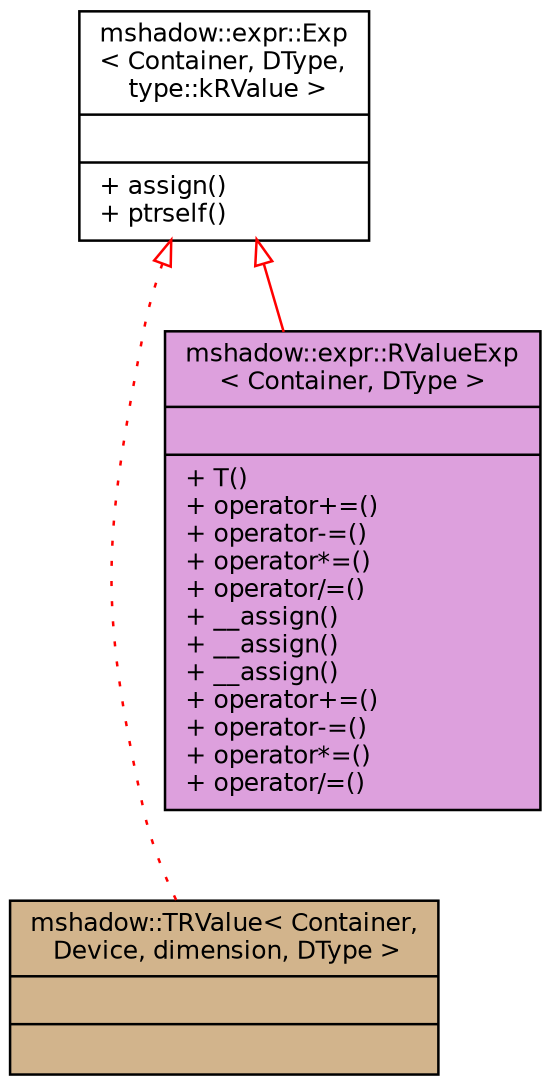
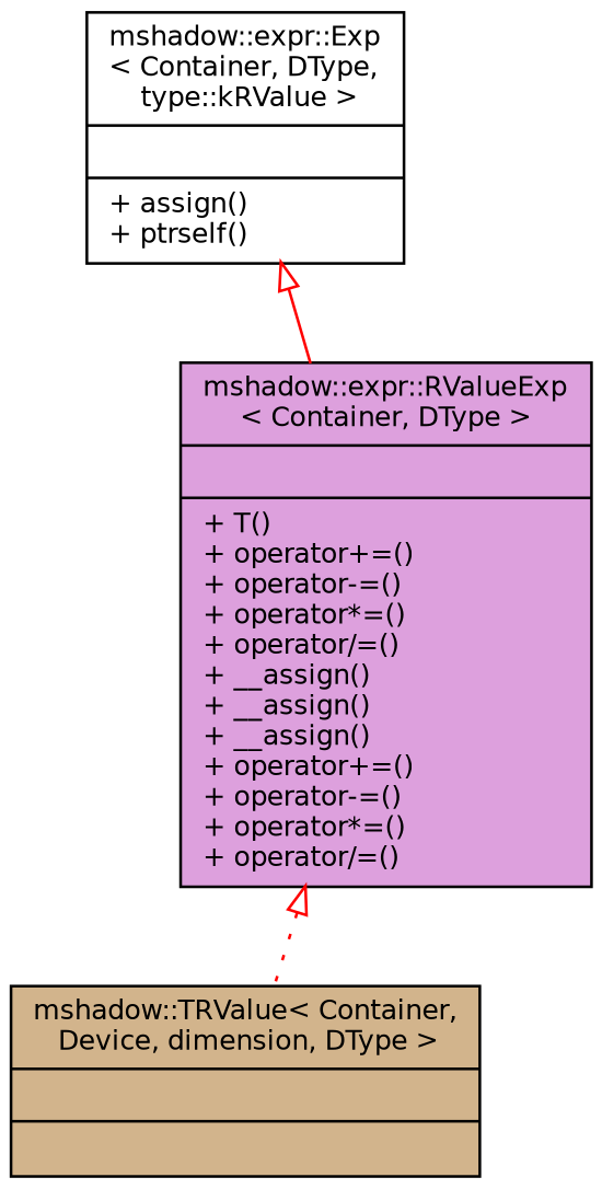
  digraph {
    node [color=black fontname=Helvetica fontsize=10 shape=record style=filled]
    edge [arrowtail=onormal color=red dir=back fontname=Helvetica fontsize=10 labelfontname=Helvetica labelfontsize=10]
    n1 [fillcolor=tan fontcolor=black height=0.2 label="{mshadow::TRValue\< Container,\l Device, dimension, DType \>\n||}" width=0.4]
    n2 [fillcolor=plum height=0.2 label="{mshadow::expr::RValueExp\l\< Container, DType \>\n||+ T()\l+ operator+=()\l+ operator-=()\l+ operator*=()\l+ operator/=()\l+ __assign()\l+ __assign()\l+ __assign()\l+ operator+=()\l+ operator-=()\l+ operator*=()\l+ operator/=()\l}" width=0.4]
    n3 [fillcolor=white height=0.2 label="{mshadow::expr::Exp\l\< Container, DType,\l type::kRValue \>\n||+ assign()\l+ ptrself()\l}" width=0.4]
-   n3 -> n1 [style=dotted]
+   n2 -> n1 [style=dotted]
    n3 -> n2 [style=solid]
  }
